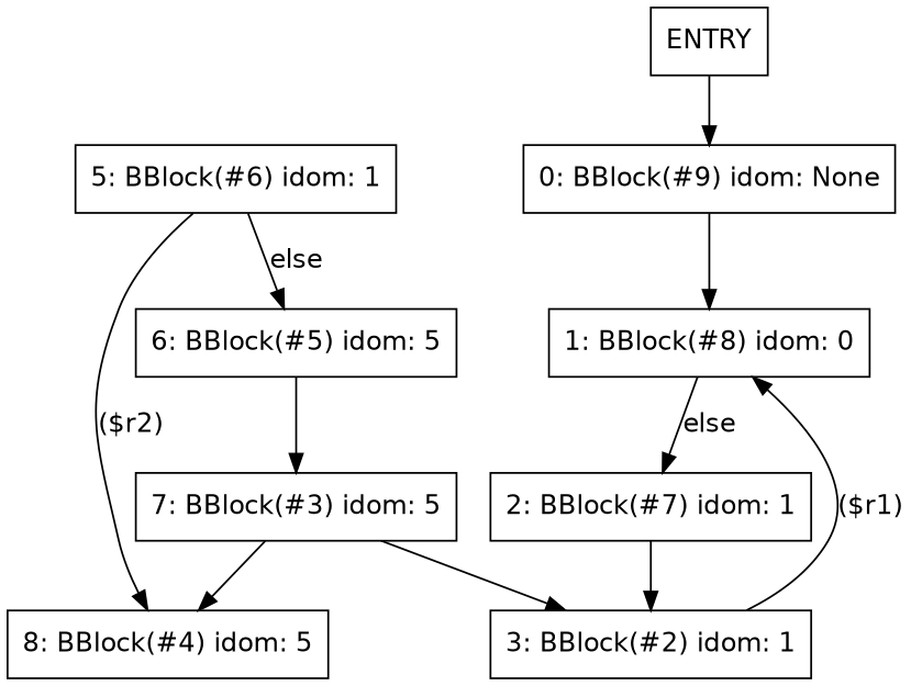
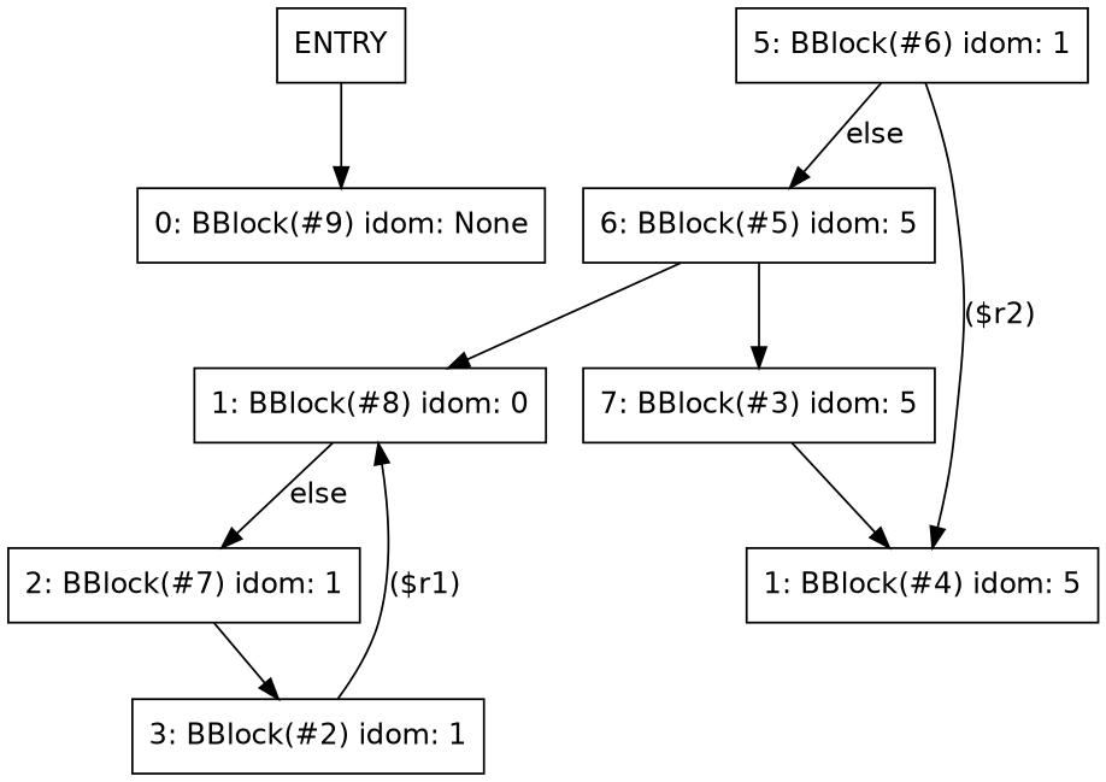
  digraph {
    fontname="DejaVu Sans"
    node [fontname="DejaVu Sans" shape=box]
    edge [fontname="DejaVu Sans"]
    n1 [label="0: BBlock(#9) idom: None"]
    n2 [label="1: BBlock(#8) idom: 0"]
    ENTRY
    n4 [label="2: BBlock(#7) idom: 1"]
    n5 [label="3: BBlock(#2) idom: 1"]
    n6 [label="5: BBlock(#6) idom: 1"]
    n7 [label="6: BBlock(#5) idom: 5"]
-   n8 [label="8: BBlock(#4) idom: 5"]
+   n8 [label="1: BBlock(#4) idom: 5"]
    n9 [label="7: BBlock(#3) idom: 5"]
-   n1 -> n2
+   n7 -> n2
    n2 -> n4 [label=else]
    ENTRY -> n1
    n4 -> n5
    n5 -> n2 [label="($r1)"]
    n6 -> n7 [label=else]
    n6 -> n8 [label="($r2)"]
    n7 -> n9
-   n9 -> n5
    n9 -> n8
  }
